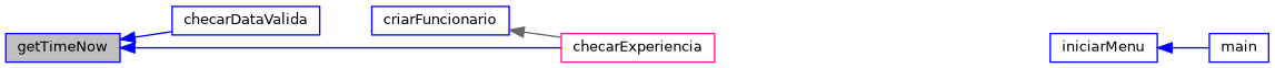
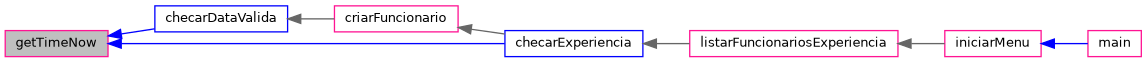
  digraph {
    rankdir=LR
    node [color=blue fillcolor=white fontname=Helvetica fontsize=10 shape=record style=filled]
    edge [color=gray40 dir=back fontname=Helvetica fontsize=10 labelfontname=Helvetica labelfontsize=10 style=solid]
-   n1 [fillcolor=grey75 fontcolor=black height=0.2 label=getTimeNow width=0.4]
+   n1 [color=deeppink fillcolor=grey75 fontcolor=black height=0.2 label=getTimeNow width=0.4]
    n2 [height=0.2 label=checarDataValida width=0.4]
-   n3 [color=deeppink height=0.2 label=checarExperiencia width=0.4]
-   n4 [height=0.2 label=criarFuncionario width=0.4]
-   n6 [height=0.2 label=iniciarMenu width=0.4]
-   n7 [height=0.2 label=main width=0.4]
+   n3 [height=0.2 label=checarExperiencia width=0.4]
+   n4 [color=deeppink height=0.2 label=criarFuncionario width=0.4]
+   n5 [color=deeppink height=0.2 label=listarFuncionariosExperiencia width=0.4]
+   n6 [color=deeppink height=0.2 label=iniciarMenu width=0.4]
+   n7 [color=deeppink height=0.2 label=main width=0.4]
    n1 -> n2 [color=blue]
    n1 -> n3 [color=blue]
+   n2 -> n4
+   n3 -> n5
    n4 -> n3
+   n5 -> n6
    n6 -> n7 [color=blue]
  }
